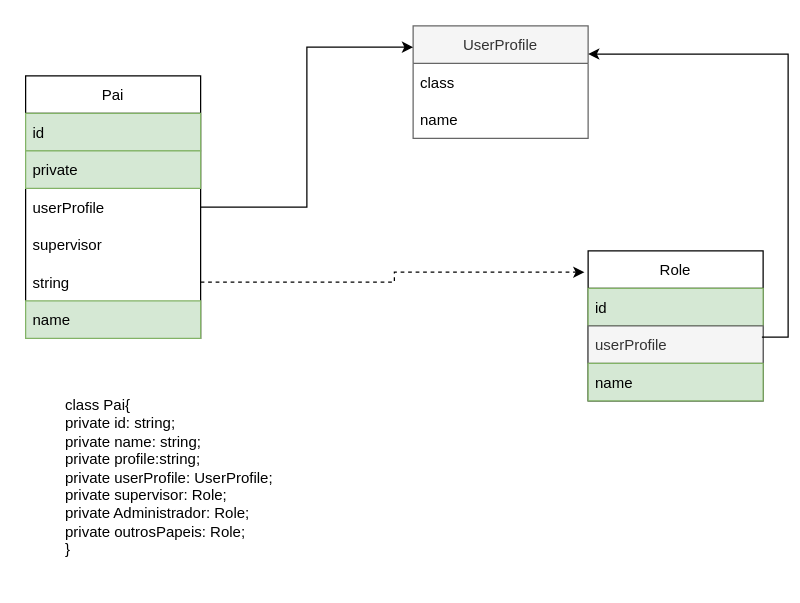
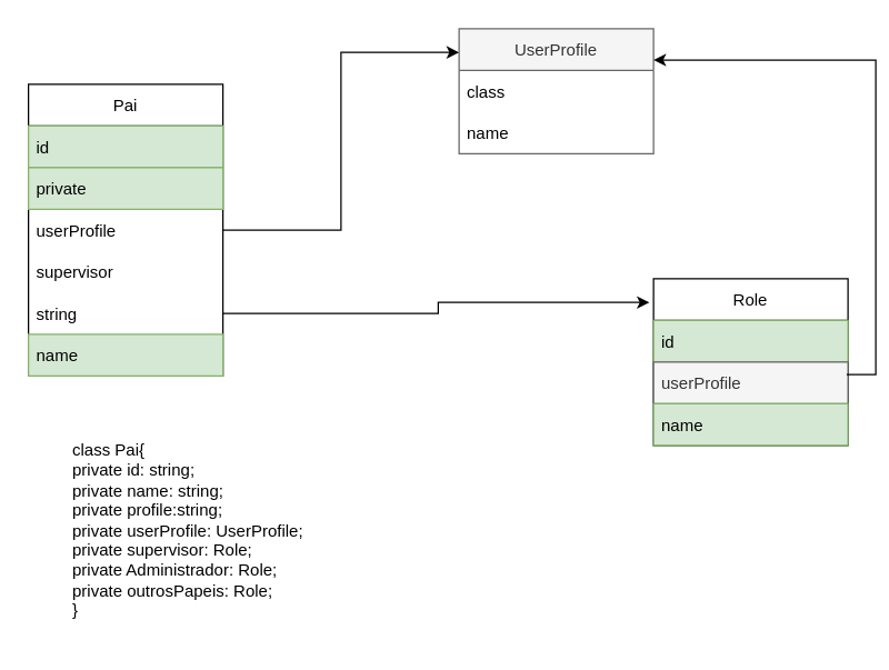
  <mxCell id="0" />
  <mxCell id="1" parent="0" />
  <mxCell id="2" value="Pai" style="swimlane;fontStyle=0;childLayout=stackLayout;horizontal=1;startSize=30;horizontalStack=0;resizeParent=1;resizeParentMax=0;resizeLast=0;collapsible=1;marginBottom=0;" vertex="1" parent="1"><mxGeometry x="20" y="60" width="140" height="210" as="geometry" /></mxCell>
  <mxCell id="3" value="id" style="text;strokeColor=#82b366;fillColor=#d5e8d4;align=left;verticalAlign=middle;spacingLeft=4;spacingRight=4;overflow=hidden;points=[[0,0.5],[1,0.5]];portConstraint=eastwest;rotatable=0;" vertex="1" parent="2"><mxGeometry y="30" width="140" height="30" as="geometry" /></mxCell>
  <mxCell id="4" value="private" style="text;strokeColor=#82b366;fillColor=#d5e8d4;align=left;verticalAlign=middle;spacingLeft=4;spacingRight=4;overflow=hidden;points=[[0,0.5],[1,0.5]];portConstraint=eastwest;rotatable=0;" vertex="1" parent="2"><mxGeometry y="60" width="140" height="30" as="geometry" /></mxCell>
  <mxCell id="5" value="userProfile" style="text;strokeColor=none;fillColor=none;align=left;verticalAlign=middle;spacingLeft=4;spacingRight=4;overflow=hidden;points=[[0,0.5],[1,0.5]];portConstraint=eastwest;rotatable=0;" vertex="1" parent="2"><mxGeometry y="90" width="140" height="30" as="geometry" /></mxCell>
  <mxCell id="6" value="supervisor" style="text;strokeColor=none;fillColor=none;align=left;verticalAlign=middle;spacingLeft=4;spacingRight=4;overflow=hidden;points=[[0,0.5],[1,0.5]];portConstraint=eastwest;rotatable=0;" vertex="1" parent="2"><mxGeometry y="120" width="140" height="30" as="geometry" /></mxCell>
  <mxCell id="7" value="string" style="text;strokeColor=none;fillColor=none;align=left;verticalAlign=middle;spacingLeft=4;spacingRight=4;overflow=hidden;points=[[0,0.5],[1,0.5]];portConstraint=eastwest;rotatable=0;" vertex="1" parent="2"><mxGeometry y="150" width="140" height="30" as="geometry" /></mxCell>
  <mxCell id="8" value="name" style="text;strokeColor=#82b366;fillColor=#d5e8d4;align=left;verticalAlign=middle;spacingLeft=4;spacingRight=4;overflow=hidden;points=[[0,0.5],[1,0.5]];portConstraint=eastwest;rotatable=0;" vertex="1" parent="2"><mxGeometry y="180" width="140" height="30" as="geometry" /></mxCell>
  <mxCell id="9" value="UserProfile" style="swimlane;fontStyle=0;childLayout=stackLayout;horizontal=1;startSize=30;horizontalStack=0;resizeParent=1;resizeParentMax=0;resizeLast=0;collapsible=1;marginBottom=0;fillColor=#f5f5f5;fontColor=#333333;strokeColor=#666666;" vertex="1" parent="1"><mxGeometry x="330" y="20" width="140" height="90" as="geometry" /></mxCell>
  <mxCell id="10" value="class" style="text;strokeColor=none;fillColor=none;align=left;verticalAlign=middle;spacingLeft=4;spacingRight=4;overflow=hidden;points=[[0,0.5],[1,0.5]];portConstraint=eastwest;rotatable=0;" vertex="1" parent="9"><mxGeometry y="30" width="140" height="30" as="geometry" /></mxCell>
  <mxCell id="11" value="name" style="text;strokeColor=none;fillColor=none;align=left;verticalAlign=middle;spacingLeft=4;spacingRight=4;overflow=hidden;points=[[0,0.5],[1,0.5]];portConstraint=eastwest;rotatable=0;" vertex="1" parent="9"><mxGeometry y="60" width="140" height="30" as="geometry" /></mxCell>
  <mxCell id="12" style="edgeStyle=orthogonalEdgeStyle;rounded=0;orthogonalLoop=1;jettySize=auto;html=1;entryX=0;entryY=0.189;entryDx=0;entryDy=0;entryPerimeter=0;" edge="1" parent="1" source="5" target="9"><mxGeometry relative="1" as="geometry" /></mxCell>
  <mxCell id="13" value="Role" style="swimlane;fontStyle=0;childLayout=stackLayout;horizontal=1;startSize=30;horizontalStack=0;resizeParent=1;resizeParentMax=0;resizeLast=0;collapsible=1;marginBottom=0;" vertex="1" parent="1"><mxGeometry x="470" y="200" width="140" height="120" as="geometry" /></mxCell>
  <mxCell id="14" value="id" style="text;strokeColor=#82b366;fillColor=#d5e8d4;align=left;verticalAlign=middle;spacingLeft=4;spacingRight=4;overflow=hidden;points=[[0,0.5],[1,0.5]];portConstraint=eastwest;rotatable=0;" vertex="1" parent="13"><mxGeometry y="30" width="140" height="30" as="geometry" /></mxCell>
  <mxCell id="15" value="userProfile" style="text;strokeColor=#666666;fillColor=#f5f5f5;align=left;verticalAlign=middle;spacingLeft=4;spacingRight=4;overflow=hidden;points=[[0,0.5],[1,0.5]];portConstraint=eastwest;rotatable=0;fontColor=#333333;" vertex="1" parent="13"><mxGeometry y="60" width="140" height="30" as="geometry" /></mxCell>
  <mxCell id="16" value="name" style="text;strokeColor=#82b366;fillColor=#d5e8d4;align=left;verticalAlign=middle;spacingLeft=4;spacingRight=4;overflow=hidden;points=[[0,0.5],[1,0.5]];portConstraint=eastwest;rotatable=0;" vertex="1" parent="13"><mxGeometry y="90" width="140" height="30" as="geometry" /></mxCell>
  <mxCell id="17" value="class Pai{&#10;&#09;private id: string;&#10;&#09;private name: string;&#10;&#09;private profile:string;&#10;&#09;private userProfile: UserProfile;&#10;&#09;private supervisor: Role;&#10;&#09;private Administrador: Role;&#10;&#09;private outrosPapeis: Role;&#10;}" style="text;whiteSpace=wrap;html=1;" vertex="1" parent="1"><mxGeometry x="50" y="310" width="200" height="150" as="geometry" /></mxCell>
- <mxCell id="18" style="edgeStyle=orthogonalEdgeStyle;rounded=0;orthogonalLoop=1;jettySize=auto;html=1;entryX=-0.021;entryY=0.142;entryDx=0;entryDy=0;entryPerimeter=0;dashed=1;" edge="1" parent="1" source="7" target="13"><mxGeometry relative="1" as="geometry" /></mxCell>
+ <mxCell id="18" style="edgeStyle=orthogonalEdgeStyle;rounded=0;orthogonalLoop=1;jettySize=auto;html=1;entryX=-0.021;entryY=0.142;entryDx=0;entryDy=0;entryPerimeter=0;" edge="1" parent="1" source="7" target="13"><mxGeometry relative="1" as="geometry" /></mxCell>
  <mxCell id="19" style="edgeStyle=orthogonalEdgeStyle;rounded=0;orthogonalLoop=1;jettySize=auto;html=1;entryX=1;entryY=0.25;entryDx=0;entryDy=0;exitX=0.993;exitY=0.3;exitDx=0;exitDy=0;exitPerimeter=0;" edge="1" parent="1" source="15" target="9"><mxGeometry relative="1" as="geometry" /></mxCell>
